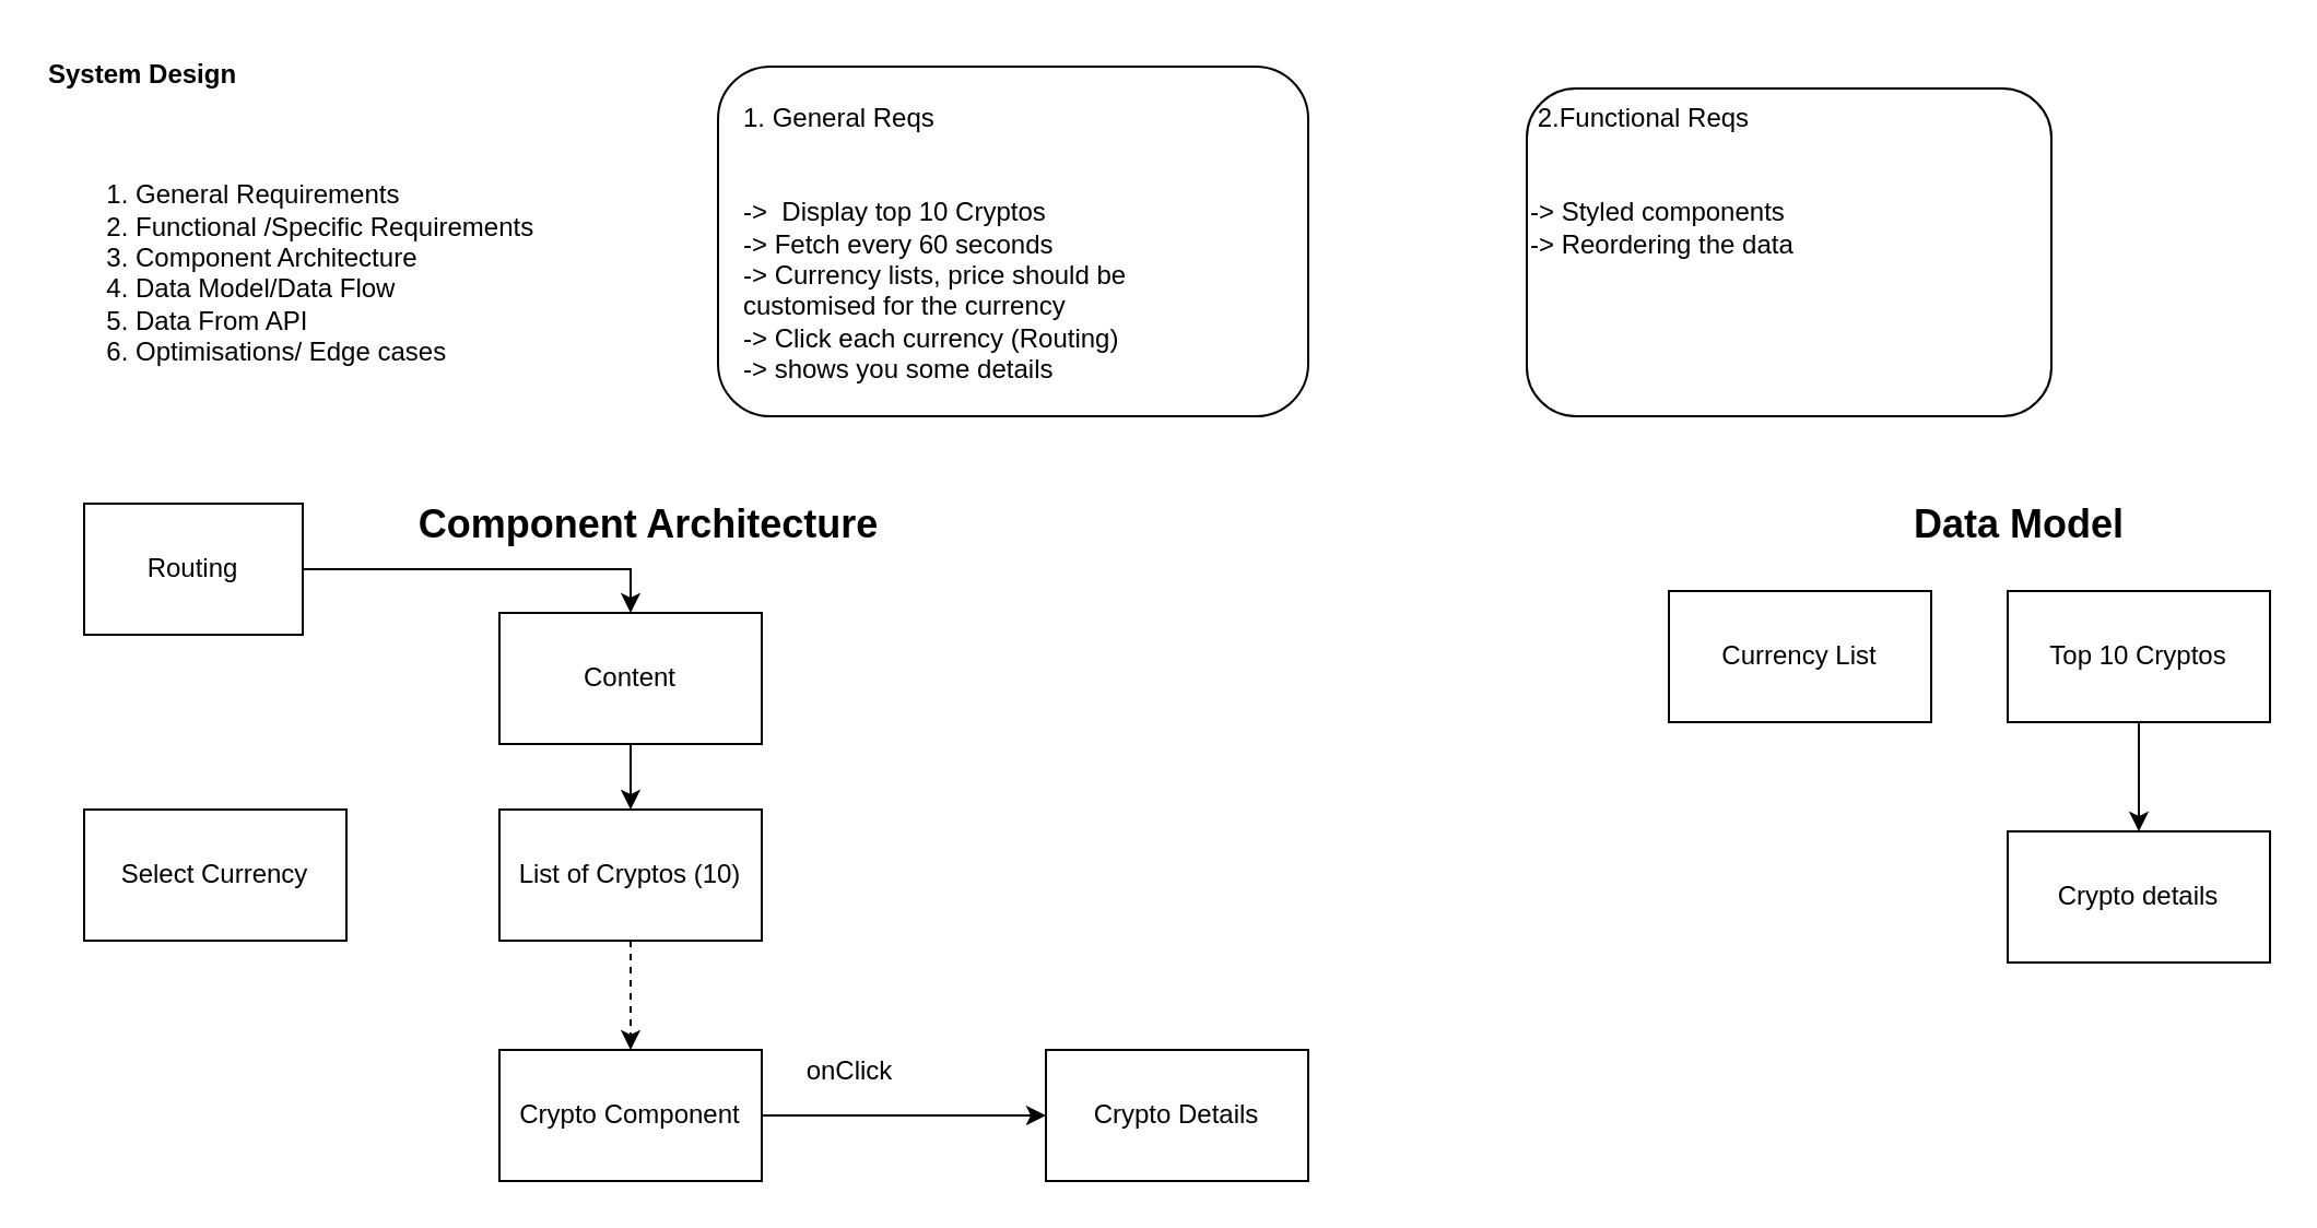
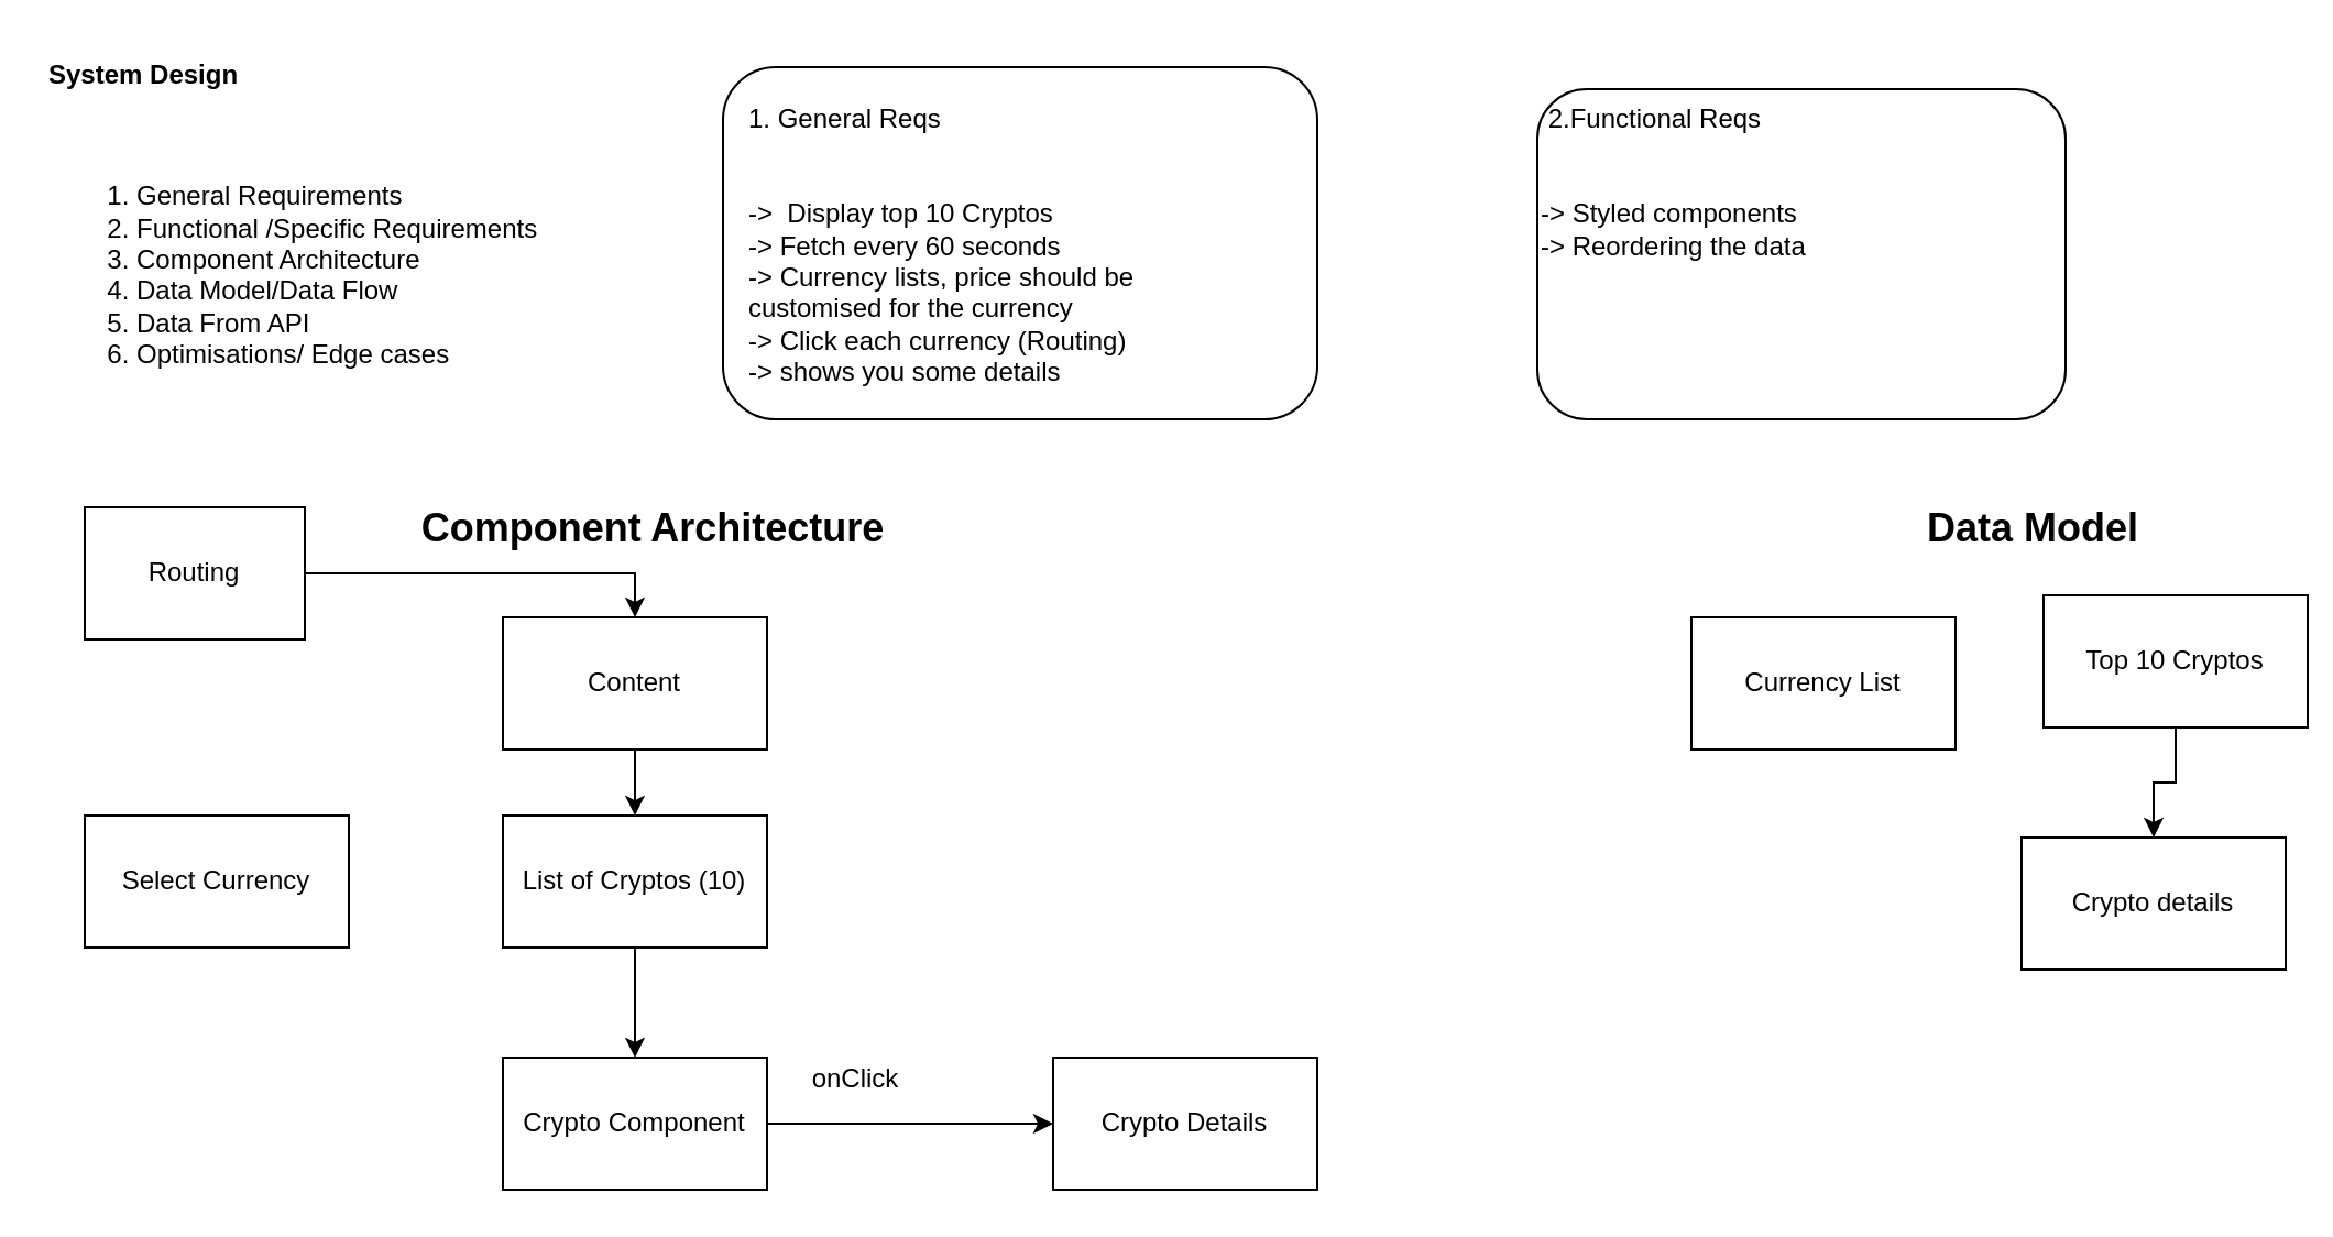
  <mxCell id="0" />
  <mxCell id="1" parent="0" />
  <mxCell id="2" value="&lt;b&gt;System Design&lt;/b&gt;&lt;br&gt;&lt;br&gt;&lt;br&gt;&lt;ol&gt;&lt;li&gt;General Requirements&amp;nbsp;&amp;nbsp;&lt;/li&gt;&lt;li&gt;Functional /Specific Requirements&lt;/li&gt;&lt;li&gt;Component Architecture&lt;/li&gt;&lt;li&gt;Data Model/Data Flow&lt;/li&gt;&lt;li&gt;Data From API&lt;/li&gt;&lt;li&gt;Optimisations/ Edge cases&lt;/li&gt;&lt;/ol&gt;" style="text;html=1;strokeColor=none;fillColor=none;align=left;verticalAlign=top;whiteSpace=wrap;rounded=0;" vertex="1" parent="1"><mxGeometry x="20" y="20" width="259" height="150" as="geometry" /></mxCell>
  <mxCell id="3" value="" style="rounded=1;whiteSpace=wrap;html=1;" vertex="1" parent="1"><mxGeometry x="328" y="30" width="270" height="160" as="geometry" /></mxCell>
  <mxCell id="4" value="1. General Reqs&lt;br&gt;&lt;br&gt;&lt;br&gt;-&amp;gt;&amp;nbsp; Display top 10 Cryptos&lt;br&gt;-&amp;gt; Fetch every 60 seconds&lt;br&gt;-&amp;gt; Currency lists, price should be customised for the currency&lt;br&gt;-&amp;gt; Click each currency (Routing)&lt;br&gt;-&amp;gt; shows you some details" style="text;html=1;strokeColor=none;fillColor=none;align=left;verticalAlign=top;whiteSpace=wrap;rounded=0;" vertex="1" parent="1"><mxGeometry x="338" y="40" width="240" height="150" as="geometry" /></mxCell>
  <mxCell id="5" value="&amp;nbsp;2.Functional Reqs&lt;br&gt;&lt;br&gt;&lt;br&gt;-&amp;gt; Styled components&lt;br&gt;-&amp;gt; Reordering the data" style="rounded=1;whiteSpace=wrap;html=1;align=left;verticalAlign=top;" vertex="1" parent="1"><mxGeometry x="698" y="40" width="240" height="150" as="geometry" /></mxCell>
  <mxCell id="6" value="&lt;b&gt;&lt;font style=&quot;font-size: 18px&quot;&gt;Component Architecture&lt;/font&gt;&lt;/b&gt;" style="text;html=1;align=center;verticalAlign=middle;resizable=0;points=[];autosize=1;strokeColor=none;" vertex="1" parent="1"><mxGeometry x="181" y="230" width="230" height="20" as="geometry" /></mxCell>
  <mxCell id="7" value="" style="edgeStyle=orthogonalEdgeStyle;rounded=0;orthogonalLoop=1;jettySize=auto;html=1;" edge="1" parent="1" source="8" target="12"><mxGeometry relative="1" as="geometry" /></mxCell>
  <mxCell id="8" value="Content" style="rounded=0;whiteSpace=wrap;html=1;" vertex="1" parent="1"><mxGeometry x="228" y="280" width="120" height="60" as="geometry" /></mxCell>
  <mxCell id="9" style="edgeStyle=orthogonalEdgeStyle;rounded=0;orthogonalLoop=1;jettySize=auto;html=1;entryX=0.5;entryY=0;entryDx=0;entryDy=0;" edge="1" parent="1" source="10" target="8"><mxGeometry relative="1" as="geometry" /></mxCell>
  <mxCell id="10" value="Routing" style="whiteSpace=wrap;html=1;" vertex="1" parent="1"><mxGeometry x="38" y="230" width="100" height="60" as="geometry" /></mxCell>
- <mxCell id="11" style="edgeStyle=orthogonalEdgeStyle;rounded=0;orthogonalLoop=1;jettySize=auto;html=1;entryX=0.5;entryY=0;entryDx=0;entryDy=0;dashed=1;" edge="1" parent="1" source="12" target="14"><mxGeometry relative="1" as="geometry" /></mxCell>
+ <mxCell id="11" style="edgeStyle=orthogonalEdgeStyle;rounded=0;orthogonalLoop=1;jettySize=auto;html=1;entryX=0.5;entryY=0;entryDx=0;entryDy=0;" edge="1" parent="1" source="12" target="14"><mxGeometry relative="1" as="geometry" /></mxCell>
  <mxCell id="12" value="List of Cryptos (10)" style="whiteSpace=wrap;html=1;" vertex="1" parent="1"><mxGeometry x="228" y="370" width="120" height="60" as="geometry" /></mxCell>
  <mxCell id="13" style="edgeStyle=orthogonalEdgeStyle;rounded=0;orthogonalLoop=1;jettySize=auto;html=1;entryX=0;entryY=0.5;entryDx=0;entryDy=0;" edge="1" parent="1" source="14" target="15"><mxGeometry relative="1" as="geometry" /></mxCell>
  <mxCell id="14" value="Crypto Component" style="whiteSpace=wrap;html=1;" vertex="1" parent="1"><mxGeometry x="228" y="480" width="120" height="60" as="geometry" /></mxCell>
  <mxCell id="15" value="Crypto Details" style="whiteSpace=wrap;html=1;" vertex="1" parent="1"><mxGeometry x="478" y="480" width="120" height="60" as="geometry" /></mxCell>
  <mxCell id="16" value="onClick" style="text;html=1;align=center;verticalAlign=middle;resizable=0;points=[];autosize=1;strokeColor=none;" vertex="1" parent="1"><mxGeometry x="363" y="480" width="50" height="20" as="geometry" /></mxCell>
  <mxCell id="17" value="Select Currency" style="whiteSpace=wrap;html=1;" vertex="1" parent="1"><mxGeometry x="38" y="370" width="120" height="60" as="geometry" /></mxCell>
  <mxCell id="18" value="&lt;b&gt;&lt;font style=&quot;font-size: 18px&quot;&gt;Data Model&lt;/font&gt;&lt;/b&gt;" style="text;html=1;align=center;verticalAlign=middle;resizable=0;points=[];autosize=1;strokeColor=none;" vertex="1" parent="1"><mxGeometry x="868" y="230" width="110" height="20" as="geometry" /></mxCell>
- <mxCell id="19" value="Currency List" style="whiteSpace=wrap;html=1;" vertex="1" parent="1"><mxGeometry x="763" y="270" width="120" height="60" as="geometry" /></mxCell>
+ <mxCell id="19" value="Currency List" style="whiteSpace=wrap;html=1;" vertex="1" parent="1"><mxGeometry x="768" y="280" width="120" height="60" as="geometry" /></mxCell>
  <mxCell id="20" value="" style="edgeStyle=orthogonalEdgeStyle;rounded=0;orthogonalLoop=1;jettySize=auto;html=1;" edge="1" parent="1" source="21" target="22"><mxGeometry relative="1" as="geometry" /></mxCell>
- <mxCell id="21" value="Top 10 Cryptos" style="whiteSpace=wrap;html=1;" vertex="1" parent="1"><mxGeometry x="918" y="270" width="120" height="60" as="geometry" /></mxCell>
+ <mxCell id="21" value="Top 10 Cryptos" style="whiteSpace=wrap;html=1;" vertex="1" parent="1"><mxGeometry x="928" y="270" width="120" height="60" as="geometry" /></mxCell>
  <mxCell id="22" value="Crypto details" style="whiteSpace=wrap;html=1;" vertex="1" parent="1"><mxGeometry x="918" y="380" width="120" height="60" as="geometry" /></mxCell>
